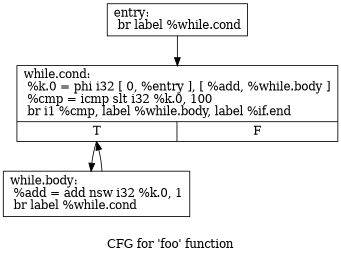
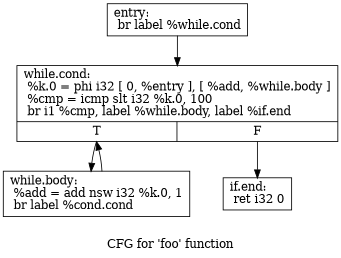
  digraph {
    label="CFG for 'foo' function"
    node [shape=record]
    n1 [label="{entry:\l  br label %while.cond\l}"]
    n2 [label="{while.cond:                                       \l  %k.0 = phi i32 [ 0, %entry ], [ %add, %while.body ]\l  %cmp = icmp slt i32 %k.0, 100\l  br i1 %cmp, label %while.body, label %if.end\l|{<s0>T|<s1>F}}"]
-   n3 [label="{while.body:                                       \l  %add = add nsw i32 %k.0, 1\l  br label %while.cond\l}"]
+   n3 [label="{while.body:                                       \l  %add = add nsw i32 %k.0, 1\l  br label %cond.cond\l}"]
+   n4 [label="{if.end:                                           \l  ret i32 0\l}"]
    n1 -> n2
    n2 -> n3 [tailport=s0]
+   n2 -> n4 [tailport=s1]
    n3 -> n2
  }
